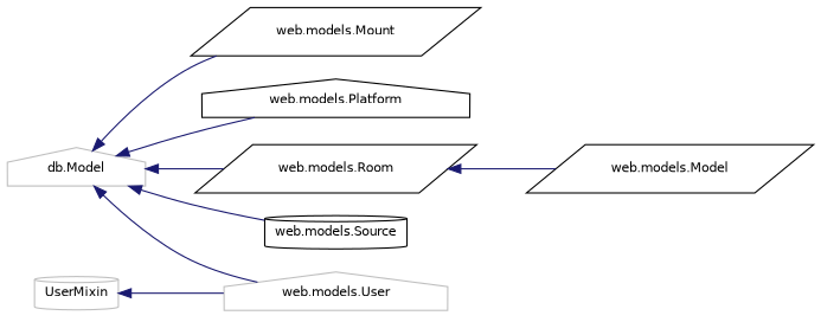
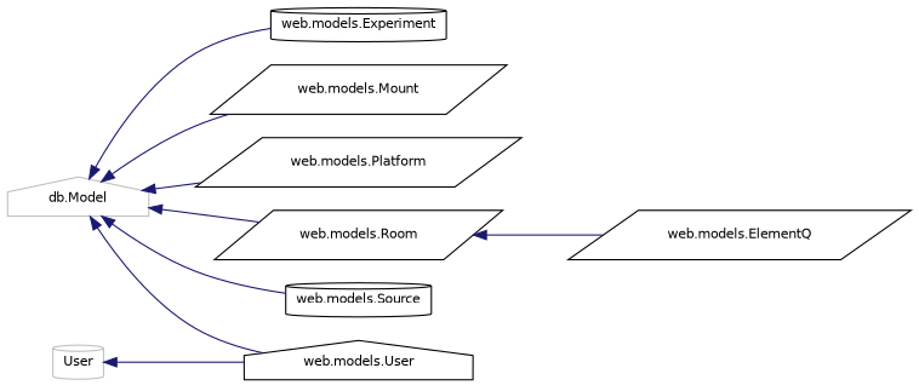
  digraph {
    rankdir=LR
    node [color=black fillcolor=white fontname=Helvetica fontsize=10 shape=house style=filled]
    edge [color=midnightblue dir=back fontname=Helvetica fontsize=10 labelfontname=Helvetica labelfontsize=10 style=solid]
    n1 [color=grey75 height=0.2 label="db.Model" width=0.4]
+   n2 [height=0.2 label="web.models.Experiment" shape=cylinder width=0.4]
    n3 [height=0.2 label="web.models.Mount" shape=parallelogram width=0.4]
-   n4 [height=0.2 label="web.models.Platform" width=0.4]
+   n4 [height=0.2 label="web.models.Platform" shape=parallelogram width=0.4]
    n5 [height=0.2 label="web.models.Room" shape=parallelogram width=0.4]
    n6 [height=0.2 label="web.models.Source" shape=cylinder width=0.4]
-   n7 [color=grey75 height=0.2 label="web.models.User" width=0.4]
-   n8 [height=0.2 label="web.models.Model" shape=parallelogram width=0.4]
-   n9 [color=grey75 height=0.2 label=UserMixin shape=cylinder width=0.4]
+   n7 [height=0.2 label="web.models.User" width=0.4]
+   n8 [height=0.2 label="web.models.ElementQ" shape=parallelogram width=0.4]
+   n9 [color=grey75 height=0.2 label=User shape=cylinder width=0.4]
+   n1 -> n2
    n1 -> n3
    n1 -> n4
    n1 -> n5
    n1 -> n6
    n1 -> n7
    n5 -> n8
    n9 -> n7
  }
